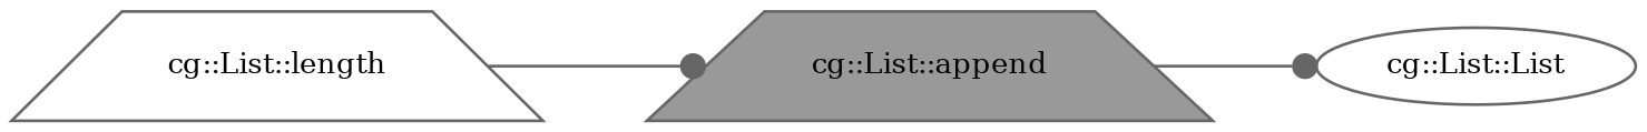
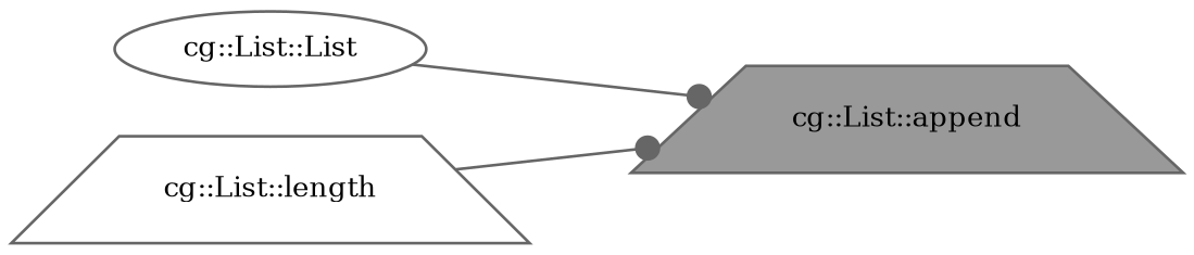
  digraph {
    fontname="DejaVu Serif"
    rankdir=LR
    node [color=grey40 fillcolor=white fontname="DejaVu Serif" fontsize=10 shape=trapezium style=filled]
    edge [arrowhead=dot color=gray40 fontname="DejaVu Serif" fontsize=10 labelfontname=Helvetica labelfontsize=10 style=solid]
    n1 [color=gray40 fillcolor=grey60 fontcolor=black height=0.2 label="cg::List::append" width=0.4]
    n2 [height=0.2 label="cg::List::List" shape=ellipse width=0.4]
    n3 [height=0.2 label="cg::List::length" width=0.4]
-   n1 -> n2
+   n2 -> n1
    n3 -> n1
  }
